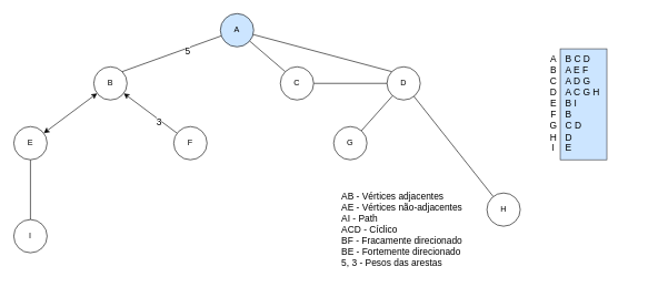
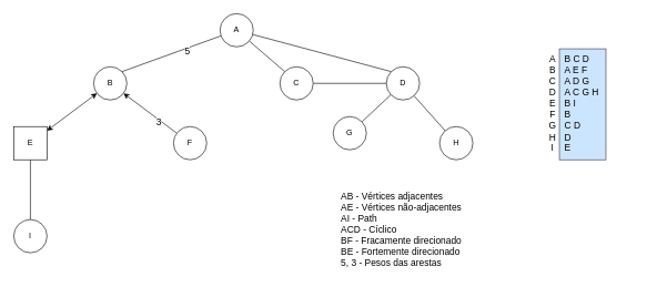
  <mxCell id="0" />
  <mxCell id="1" parent="0" />
  <mxCell id="2" style="edgeStyle=none;html=1;entryX=1;entryY=0;entryDx=0;entryDy=0;endArrow=none;endFill=0;" edge="1" parent="1" source="6" target="10"><mxGeometry relative="1" as="geometry" /></mxCell>
  <mxCell id="3" value="5" style="edgeLabel;html=1;align=center;verticalAlign=middle;resizable=0;points=[];fontSize=14;" vertex="1" connectable="0" parent="2"><mxGeometry x="-0.31" y="3" relative="1" as="geometry"><mxPoint as="offset" /></mxGeometry></mxCell>
  <mxCell id="4" style="edgeStyle=none;html=1;entryX=0;entryY=0;entryDx=0;entryDy=0;endArrow=none;endFill=0;" edge="1" parent="1" source="6" target="15"><mxGeometry relative="1" as="geometry" /></mxCell>
  <mxCell id="5" style="edgeStyle=none;html=1;entryX=0;entryY=0;entryDx=0;entryDy=0;endArrow=none;endFill=0;" edge="1" parent="1" source="6" target="18"><mxGeometry relative="1" as="geometry" /></mxCell>
- <mxCell id="6" value="A" style="ellipse;whiteSpace=wrap;html=1;aspect=fixed;fillColor=#cce5ff;" vertex="1" parent="1"><mxGeometry x="330" y="20" width="50" height="50" as="geometry" /></mxCell>
+ <mxCell id="6" value="A" style="ellipse;whiteSpace=wrap;html=1;aspect=fixed;" vertex="1" parent="1"><mxGeometry x="330" y="20" width="50" height="50" as="geometry" /></mxCell>
  <mxCell id="7" style="edgeStyle=none;html=1;endArrow=classic;endFill=1;startArrow=classic;startFill=1;" edge="1" parent="1" source="10" target="12"><mxGeometry relative="1" as="geometry" /></mxCell>
  <mxCell id="8" style="edgeStyle=none;html=1;endArrow=none;endFill=0;startArrow=classic;startFill=1;" edge="1" parent="1" source="10" target="13"><mxGeometry relative="1" as="geometry" /></mxCell>
  <mxCell id="9" value="3" style="edgeLabel;html=1;align=center;verticalAlign=middle;resizable=0;points=[];fontSize=14;" vertex="1" connectable="0" parent="8"><mxGeometry x="0.327" y="-3" relative="1" as="geometry"><mxPoint x="1" as="offset" /></mxGeometry></mxCell>
  <mxCell id="10" value="B" style="ellipse;whiteSpace=wrap;html=1;aspect=fixed;" vertex="1" parent="1"><mxGeometry x="140" y="100" width="50" height="50" as="geometry" /></mxCell>
  <mxCell id="11" style="edgeStyle=none;html=1;entryX=0.5;entryY=0;entryDx=0;entryDy=0;endArrow=none;endFill=0;" edge="1" parent="1" source="12" target="21"><mxGeometry relative="1" as="geometry" /></mxCell>
- <mxCell id="12" value="E" style="ellipse;whiteSpace=wrap;html=1;aspect=fixed;" vertex="1" parent="1"><mxGeometry x="20" y="190" width="50" height="50" as="geometry" /></mxCell>
+ <mxCell id="12" value="E" style="whiteSpace=wrap;html=1;aspect=fixed;rounded=0;" vertex="1" parent="1"><mxGeometry x="20" y="190" width="50" height="50" as="geometry" /></mxCell>
  <mxCell id="13" value="F" style="ellipse;whiteSpace=wrap;html=1;aspect=fixed;" vertex="1" parent="1"><mxGeometry x="260" y="190" width="50" height="50" as="geometry" /></mxCell>
  <mxCell id="14" style="edgeStyle=none;html=1;entryX=0;entryY=0.5;entryDx=0;entryDy=0;endArrow=none;endFill=0;" edge="1" parent="1" source="15" target="18"><mxGeometry relative="1" as="geometry" /></mxCell>
  <mxCell id="15" value="C" style="ellipse;whiteSpace=wrap;html=1;aspect=fixed;" vertex="1" parent="1"><mxGeometry x="420" y="100" width="50" height="50" as="geometry" /></mxCell>
  <mxCell id="16" style="edgeStyle=none;html=1;endArrow=none;endFill=0;" edge="1" parent="1" source="18" target="19"><mxGeometry relative="1" as="geometry" /></mxCell>
  <mxCell id="17" style="edgeStyle=none;html=1;endArrow=none;endFill=0;" edge="1" parent="1" source="18" target="20"><mxGeometry relative="1" as="geometry" /></mxCell>
  <mxCell id="18" value="D" style="ellipse;whiteSpace=wrap;html=1;aspect=fixed;" vertex="1" parent="1"><mxGeometry x="580" y="100" width="50" height="50" as="geometry" /></mxCell>
- <mxCell id="19" value="G" style="ellipse;whiteSpace=wrap;html=1;aspect=fixed;" vertex="1" parent="1"><mxGeometry x="500" y="190" width="50" height="50" as="geometry" /></mxCell>
- <mxCell id="20" value="H" style="ellipse;whiteSpace=wrap;html=1;aspect=fixed;" vertex="1" parent="1"><mxGeometry x="730" y="290" width="50" height="50" as="geometry" /></mxCell>
+ <mxCell id="19" value="G" style="ellipse;whiteSpace=wrap;html=1;aspect=fixed;" vertex="1" parent="1"><mxGeometry x="500" y="175" width="50" height="50" as="geometry" /></mxCell>
+ <mxCell id="20" value="H" style="ellipse;whiteSpace=wrap;html=1;aspect=fixed;" vertex="1" parent="1"><mxGeometry x="660" y="190" width="50" height="50" as="geometry" /></mxCell>
  <mxCell id="21" value="I" style="ellipse;whiteSpace=wrap;html=1;aspect=fixed;" vertex="1" parent="1"><mxGeometry x="20" y="330" width="50" height="50" as="geometry" /></mxCell>
  <mxCell id="22" value="AB - Vértices adjacentes&lt;br style=&quot;font-size: 14px;&quot;&gt;AE - Vértices não-adjacentes&lt;br style=&quot;font-size: 14px;&quot;&gt;AI - Path&lt;br style=&quot;font-size: 14px;&quot;&gt;ACD - Cíclico&lt;br style=&quot;font-size: 14px;&quot;&gt;BF - Fracamente direcionado&lt;br style=&quot;font-size: 14px;&quot;&gt;BE - Fortemente direcionado&lt;br&gt;5, 3 - Pesos das arestas" style="text;html=1;align=left;verticalAlign=middle;resizable=0;points=[];autosize=1;strokeColor=none;fillColor=none;fontSize=14;" vertex="1" parent="1"><mxGeometry x="510" y="280" width="200" height="130" as="geometry" /></mxCell>
  <mxCell id="23" value="" style="group" vertex="1" connectable="0" parent="1"><mxGeometry x="800" y="40" width="150" height="200" as="geometry" /></mxCell>
  <mxCell id="24" value="A&lt;br&gt;B&lt;br&gt;C&lt;br&gt;D&lt;br&gt;E&lt;br&gt;F&lt;br&gt;G&lt;br&gt;H&lt;br&gt;I&lt;br&gt;" style="text;html=1;strokeColor=none;fillColor=none;align=center;verticalAlign=middle;whiteSpace=wrap;rounded=0;fontSize=14;" vertex="1" parent="23"><mxGeometry y="100" width="60" height="30" as="geometry" /></mxCell>
  <mxCell id="25" value="&lt;span style=&quot;&quot;&gt;B C D&lt;/span&gt;&lt;br style=&quot;&quot;&gt;&lt;span style=&quot;&quot;&gt;A E F&lt;/span&gt;&lt;br style=&quot;&quot;&gt;&lt;span style=&quot;&quot;&gt;A D G&lt;/span&gt;&lt;br style=&quot;&quot;&gt;&lt;span style=&quot;&quot;&gt;A C G H&lt;/span&gt;&lt;br style=&quot;&quot;&gt;&lt;span style=&quot;&quot;&gt;B I&lt;/span&gt;&lt;br style=&quot;&quot;&gt;&lt;span style=&quot;&quot;&gt;B&lt;/span&gt;&lt;br style=&quot;&quot;&gt;&lt;span style=&quot;&quot;&gt;C D&lt;/span&gt;&lt;br style=&quot;&quot;&gt;&lt;span style=&quot;&quot;&gt;D&lt;/span&gt;&lt;br style=&quot;&quot;&gt;&lt;span style=&quot;&quot;&gt;E&lt;/span&gt;" style="text;html=1;strokeColor=#36393d;fillColor=#cce5ff;align=left;verticalAlign=top;whiteSpace=wrap;rounded=0;fontSize=14;fontColor=#000000;spacingLeft=6;" vertex="1" parent="23"><mxGeometry x="40" y="33" width="70" height="167" as="geometry" /></mxCell>
  <mxCell id="26" value="aresta" style="text;html=1;align=center;verticalAlign=middle;resizable=0;points=[];autosize=1;strokeColor=none;fillColor=none;fontSize=14;fontColor=#FFFFFF;rotation=-15;" vertex="1" parent="1"><mxGeometry x="240" y="30" width="60" height="30" as="geometry" /></mxCell>
